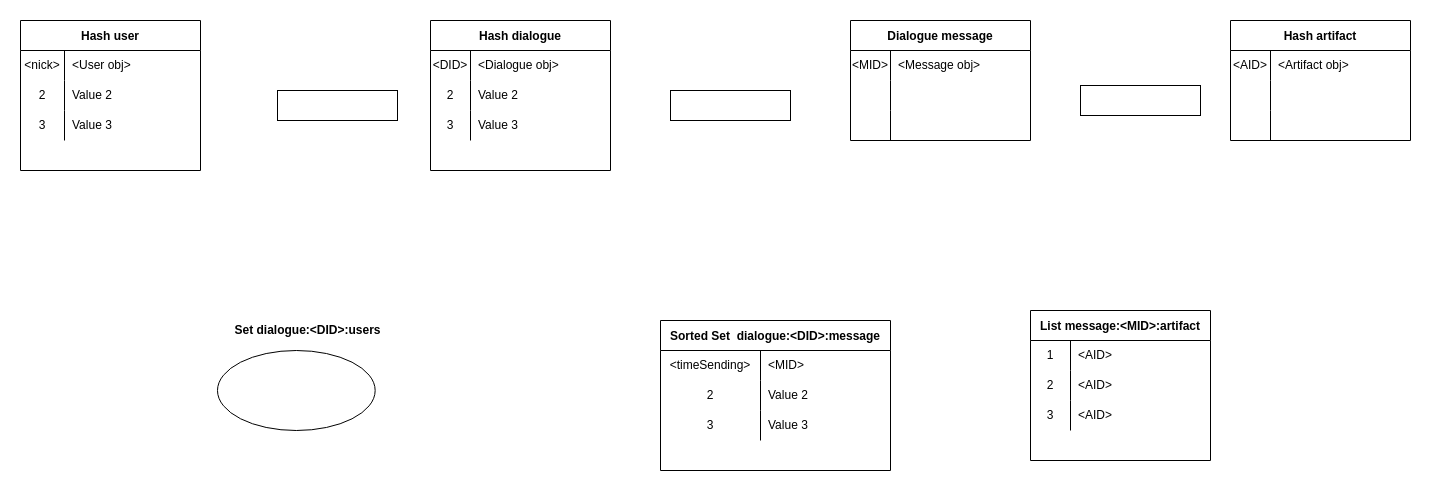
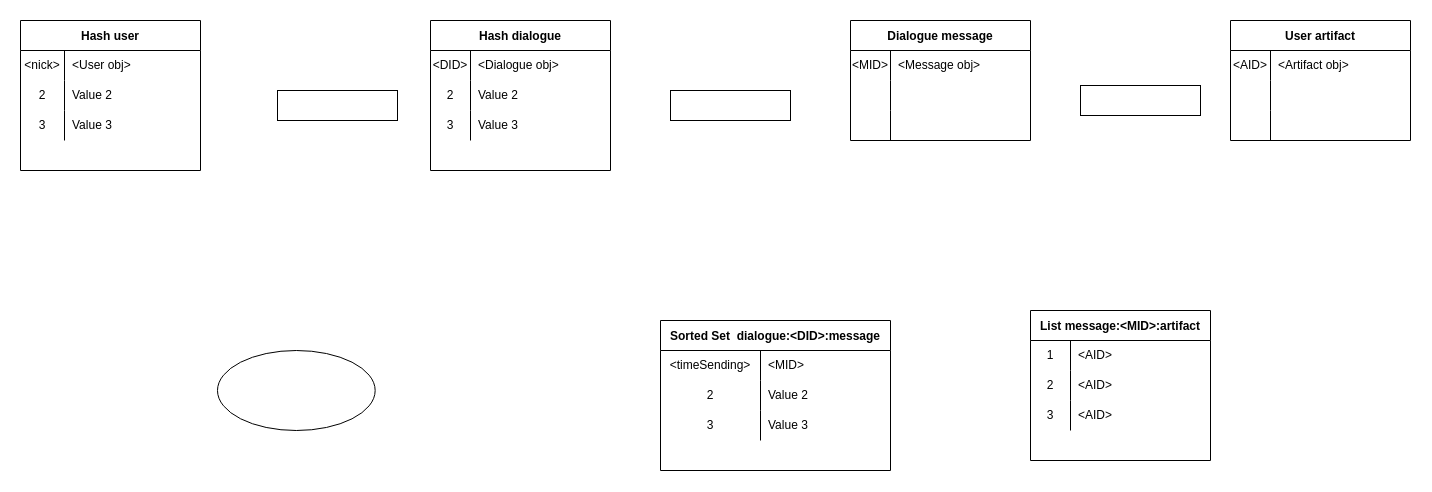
  <mxCell id="0" />
  <mxCell id="1" parent="0" />
  <mxCell id="2" value="Hash user" style="shape=table;startSize=30;container=1;collapsible=0;childLayout=tableLayout;fixedRows=1;rowLines=0;fontStyle=1;" parent="1" vertex="1"><mxGeometry x="20" y="20" width="180" height="150" as="geometry" /></mxCell>
  <mxCell id="3" value="" style="shape=tableRow;horizontal=0;startSize=0;swimlaneHead=0;swimlaneBody=0;top=0;left=0;bottom=0;right=0;collapsible=0;dropTarget=0;fillColor=none;points=[[0,0.5],[1,0.5]];portConstraint=eastwest;" parent="2" vertex="1"><mxGeometry y="30" width="180" height="30" as="geometry" /></mxCell>
  <mxCell id="4" value="&amp;lt;nick&amp;gt;" style="shape=partialRectangle;html=1;whiteSpace=wrap;connectable=0;fillColor=none;top=0;left=0;bottom=0;right=0;overflow=hidden;pointerEvents=1;" parent="3" vertex="1"><mxGeometry width="44" height="30" as="geometry"><mxRectangle width="44" height="30" as="alternateBounds" /></mxGeometry></mxCell>
  <mxCell id="5" value="&amp;lt;User obj&amp;gt;" style="shape=partialRectangle;html=1;whiteSpace=wrap;connectable=0;fillColor=none;top=0;left=0;bottom=0;right=0;align=left;spacingLeft=6;overflow=hidden;" parent="3" vertex="1"><mxGeometry x="44" width="136" height="30" as="geometry"><mxRectangle width="136" height="30" as="alternateBounds" /></mxGeometry></mxCell>
  <mxCell id="6" value="" style="shape=tableRow;horizontal=0;startSize=0;swimlaneHead=0;swimlaneBody=0;top=0;left=0;bottom=0;right=0;collapsible=0;dropTarget=0;fillColor=none;points=[[0,0.5],[1,0.5]];portConstraint=eastwest;" parent="2" vertex="1"><mxGeometry y="60" width="180" height="30" as="geometry" /></mxCell>
  <mxCell id="7" value="2" style="shape=partialRectangle;html=1;whiteSpace=wrap;connectable=0;fillColor=none;top=0;left=0;bottom=0;right=0;overflow=hidden;" parent="6" vertex="1"><mxGeometry width="44" height="30" as="geometry"><mxRectangle width="44" height="30" as="alternateBounds" /></mxGeometry></mxCell>
  <mxCell id="8" value="Value 2" style="shape=partialRectangle;html=1;whiteSpace=wrap;connectable=0;fillColor=none;top=0;left=0;bottom=0;right=0;align=left;spacingLeft=6;overflow=hidden;" parent="6" vertex="1"><mxGeometry x="44" width="136" height="30" as="geometry"><mxRectangle width="136" height="30" as="alternateBounds" /></mxGeometry></mxCell>
  <mxCell id="9" value="" style="shape=tableRow;horizontal=0;startSize=0;swimlaneHead=0;swimlaneBody=0;top=0;left=0;bottom=0;right=0;collapsible=0;dropTarget=0;fillColor=none;points=[[0,0.5],[1,0.5]];portConstraint=eastwest;" parent="2" vertex="1"><mxGeometry y="90" width="180" height="30" as="geometry" /></mxCell>
  <mxCell id="10" value="3" style="shape=partialRectangle;html=1;whiteSpace=wrap;connectable=0;fillColor=none;top=0;left=0;bottom=0;right=0;overflow=hidden;" parent="9" vertex="1"><mxGeometry width="44" height="30" as="geometry"><mxRectangle width="44" height="30" as="alternateBounds" /></mxGeometry></mxCell>
  <mxCell id="11" value="Value 3" style="shape=partialRectangle;html=1;whiteSpace=wrap;connectable=0;fillColor=none;top=0;left=0;bottom=0;right=0;align=left;spacingLeft=6;overflow=hidden;" parent="9" vertex="1"><mxGeometry x="44" width="136" height="30" as="geometry"><mxRectangle width="136" height="30" as="alternateBounds" /></mxGeometry></mxCell>
  <mxCell id="12" value="Hash dialogue" style="shape=table;startSize=30;container=1;collapsible=0;childLayout=tableLayout;fixedRows=1;rowLines=0;fontStyle=1;" parent="1" vertex="1"><mxGeometry x="430" y="20" width="180" height="150" as="geometry" /></mxCell>
  <mxCell id="13" value="" style="shape=tableRow;horizontal=0;startSize=0;swimlaneHead=0;swimlaneBody=0;top=0;left=0;bottom=0;right=0;collapsible=0;dropTarget=0;fillColor=none;points=[[0,0.5],[1,0.5]];portConstraint=eastwest;" parent="12" vertex="1"><mxGeometry y="30" width="180" height="30" as="geometry" /></mxCell>
  <mxCell id="14" value="&amp;lt;DID&amp;gt;" style="shape=partialRectangle;html=1;whiteSpace=wrap;connectable=0;fillColor=none;top=0;left=0;bottom=0;right=0;overflow=hidden;pointerEvents=1;" parent="13" vertex="1"><mxGeometry width="40" height="30" as="geometry"><mxRectangle width="40" height="30" as="alternateBounds" /></mxGeometry></mxCell>
  <mxCell id="15" value="&amp;lt;Dialogue obj&amp;gt;" style="shape=partialRectangle;html=1;whiteSpace=wrap;connectable=0;fillColor=none;top=0;left=0;bottom=0;right=0;align=left;spacingLeft=6;overflow=hidden;" parent="13" vertex="1"><mxGeometry x="40" width="140" height="30" as="geometry"><mxRectangle width="140" height="30" as="alternateBounds" /></mxGeometry></mxCell>
  <mxCell id="16" value="" style="shape=tableRow;horizontal=0;startSize=0;swimlaneHead=0;swimlaneBody=0;top=0;left=0;bottom=0;right=0;collapsible=0;dropTarget=0;fillColor=none;points=[[0,0.5],[1,0.5]];portConstraint=eastwest;" parent="12" vertex="1"><mxGeometry y="60" width="180" height="30" as="geometry" /></mxCell>
  <mxCell id="17" value="2" style="shape=partialRectangle;html=1;whiteSpace=wrap;connectable=0;fillColor=none;top=0;left=0;bottom=0;right=0;overflow=hidden;" parent="16" vertex="1"><mxGeometry width="40" height="30" as="geometry"><mxRectangle width="40" height="30" as="alternateBounds" /></mxGeometry></mxCell>
  <mxCell id="18" value="Value 2" style="shape=partialRectangle;html=1;whiteSpace=wrap;connectable=0;fillColor=none;top=0;left=0;bottom=0;right=0;align=left;spacingLeft=6;overflow=hidden;" parent="16" vertex="1"><mxGeometry x="40" width="140" height="30" as="geometry"><mxRectangle width="140" height="30" as="alternateBounds" /></mxGeometry></mxCell>
  <mxCell id="19" value="" style="shape=tableRow;horizontal=0;startSize=0;swimlaneHead=0;swimlaneBody=0;top=0;left=0;bottom=0;right=0;collapsible=0;dropTarget=0;fillColor=none;points=[[0,0.5],[1,0.5]];portConstraint=eastwest;" parent="12" vertex="1"><mxGeometry y="90" width="180" height="30" as="geometry" /></mxCell>
  <mxCell id="20" value="3" style="shape=partialRectangle;html=1;whiteSpace=wrap;connectable=0;fillColor=none;top=0;left=0;bottom=0;right=0;overflow=hidden;" parent="19" vertex="1"><mxGeometry width="40" height="30" as="geometry"><mxRectangle width="40" height="30" as="alternateBounds" /></mxGeometry></mxCell>
  <mxCell id="21" value="Value 3" style="shape=partialRectangle;html=1;whiteSpace=wrap;connectable=0;fillColor=none;top=0;left=0;bottom=0;right=0;align=left;spacingLeft=6;overflow=hidden;" parent="19" vertex="1"><mxGeometry x="40" width="140" height="30" as="geometry"><mxRectangle width="140" height="30" as="alternateBounds" /></mxGeometry></mxCell>
  <mxCell id="22" value="Dialogue message" style="shape=table;startSize=30;container=1;collapsible=0;childLayout=tableLayout;fixedRows=1;rowLines=0;fontStyle=1;" parent="1" vertex="1"><mxGeometry x="850" y="20" width="180" height="120" as="geometry" /></mxCell>
  <mxCell id="23" value="" style="shape=tableRow;horizontal=0;startSize=0;swimlaneHead=0;swimlaneBody=0;top=0;left=0;bottom=0;right=0;collapsible=0;dropTarget=0;fillColor=none;points=[[0,0.5],[1,0.5]];portConstraint=eastwest;" parent="22" vertex="1"><mxGeometry y="30" width="180" height="30" as="geometry" /></mxCell>
  <mxCell id="24" value="&amp;lt;MID&amp;gt;" style="shape=partialRectangle;html=1;whiteSpace=wrap;connectable=0;fillColor=none;top=0;left=0;bottom=0;right=0;overflow=hidden;pointerEvents=1;" parent="23" vertex="1"><mxGeometry width="40" height="30" as="geometry"><mxRectangle width="40" height="30" as="alternateBounds" /></mxGeometry></mxCell>
  <mxCell id="25" value="&amp;lt;Message obj&amp;gt;" style="shape=partialRectangle;html=1;whiteSpace=wrap;connectable=0;fillColor=none;top=0;left=0;bottom=0;right=0;align=left;spacingLeft=6;overflow=hidden;" parent="23" vertex="1"><mxGeometry x="40" width="140" height="30" as="geometry"><mxRectangle width="140" height="30" as="alternateBounds" /></mxGeometry></mxCell>
  <mxCell id="26" value="" style="shape=tableRow;horizontal=0;startSize=0;swimlaneHead=0;swimlaneBody=0;top=0;left=0;bottom=0;right=0;collapsible=0;dropTarget=0;fillColor=none;points=[[0,0.5],[1,0.5]];portConstraint=eastwest;" parent="22" vertex="1"><mxGeometry y="60" width="180" height="30" as="geometry" /></mxCell>
  <mxCell id="27" value="" style="shape=partialRectangle;html=1;whiteSpace=wrap;connectable=0;fillColor=none;top=0;left=0;bottom=0;right=0;overflow=hidden;" parent="26" vertex="1"><mxGeometry width="40" height="30" as="geometry"><mxRectangle width="40" height="30" as="alternateBounds" /></mxGeometry></mxCell>
  <mxCell id="28" value="" style="shape=partialRectangle;html=1;whiteSpace=wrap;connectable=0;fillColor=none;top=0;left=0;bottom=0;right=0;align=left;spacingLeft=6;overflow=hidden;" parent="26" vertex="1"><mxGeometry x="40" width="140" height="30" as="geometry"><mxRectangle width="140" height="30" as="alternateBounds" /></mxGeometry></mxCell>
  <mxCell id="29" value="" style="shape=tableRow;horizontal=0;startSize=0;swimlaneHead=0;swimlaneBody=0;top=0;left=0;bottom=0;right=0;collapsible=0;dropTarget=0;fillColor=none;points=[[0,0.5],[1,0.5]];portConstraint=eastwest;" parent="22" vertex="1"><mxGeometry y="90" width="180" height="30" as="geometry" /></mxCell>
  <mxCell id="30" value="" style="shape=partialRectangle;html=1;whiteSpace=wrap;connectable=0;fillColor=none;top=0;left=0;bottom=0;right=0;overflow=hidden;" parent="29" vertex="1"><mxGeometry width="40" height="30" as="geometry"><mxRectangle width="40" height="30" as="alternateBounds" /></mxGeometry></mxCell>
  <mxCell id="31" value="" style="shape=partialRectangle;html=1;whiteSpace=wrap;connectable=0;fillColor=none;top=0;left=0;bottom=0;right=0;align=left;spacingLeft=6;overflow=hidden;" parent="29" vertex="1"><mxGeometry x="40" width="140" height="30" as="geometry"><mxRectangle width="140" height="30" as="alternateBounds" /></mxGeometry></mxCell>
  <mxCell id="32" value="Sorted Set  dialogue:&lt;DID&gt;:message" style="shape=table;startSize=30;container=1;collapsible=0;childLayout=tableLayout;fixedRows=1;rowLines=0;fontStyle=1;" parent="1" vertex="1"><mxGeometry x="660" y="320" width="230" height="150" as="geometry" /></mxCell>
  <mxCell id="33" value="" style="shape=tableRow;horizontal=0;startSize=0;swimlaneHead=0;swimlaneBody=0;top=0;left=0;bottom=0;right=0;collapsible=0;dropTarget=0;fillColor=none;points=[[0,0.5],[1,0.5]];portConstraint=eastwest;" parent="32" vertex="1"><mxGeometry y="30" width="230" height="30" as="geometry" /></mxCell>
  <mxCell id="34" value="&amp;lt;timeSending&amp;gt;" style="shape=partialRectangle;html=1;whiteSpace=wrap;connectable=0;fillColor=none;top=0;left=0;bottom=0;right=0;overflow=hidden;pointerEvents=1;" parent="33" vertex="1"><mxGeometry width="100" height="30" as="geometry"><mxRectangle width="100" height="30" as="alternateBounds" /></mxGeometry></mxCell>
  <mxCell id="35" value="&amp;lt;MID&amp;gt;" style="shape=partialRectangle;html=1;whiteSpace=wrap;connectable=0;fillColor=none;top=0;left=0;bottom=0;right=0;align=left;spacingLeft=6;overflow=hidden;" parent="33" vertex="1"><mxGeometry x="100" width="130" height="30" as="geometry"><mxRectangle width="130" height="30" as="alternateBounds" /></mxGeometry></mxCell>
  <mxCell id="36" value="" style="shape=tableRow;horizontal=0;startSize=0;swimlaneHead=0;swimlaneBody=0;top=0;left=0;bottom=0;right=0;collapsible=0;dropTarget=0;fillColor=none;points=[[0,0.5],[1,0.5]];portConstraint=eastwest;" parent="32" vertex="1"><mxGeometry y="60" width="230" height="30" as="geometry" /></mxCell>
  <mxCell id="37" value="2" style="shape=partialRectangle;html=1;whiteSpace=wrap;connectable=0;fillColor=none;top=0;left=0;bottom=0;right=0;overflow=hidden;" parent="36" vertex="1"><mxGeometry width="100" height="30" as="geometry"><mxRectangle width="100" height="30" as="alternateBounds" /></mxGeometry></mxCell>
  <mxCell id="38" value="Value 2" style="shape=partialRectangle;html=1;whiteSpace=wrap;connectable=0;fillColor=none;top=0;left=0;bottom=0;right=0;align=left;spacingLeft=6;overflow=hidden;" parent="36" vertex="1"><mxGeometry x="100" width="130" height="30" as="geometry"><mxRectangle width="130" height="30" as="alternateBounds" /></mxGeometry></mxCell>
  <mxCell id="39" value="" style="shape=tableRow;horizontal=0;startSize=0;swimlaneHead=0;swimlaneBody=0;top=0;left=0;bottom=0;right=0;collapsible=0;dropTarget=0;fillColor=none;points=[[0,0.5],[1,0.5]];portConstraint=eastwest;" parent="32" vertex="1"><mxGeometry y="90" width="230" height="30" as="geometry" /></mxCell>
  <mxCell id="40" value="3" style="shape=partialRectangle;html=1;whiteSpace=wrap;connectable=0;fillColor=none;top=0;left=0;bottom=0;right=0;overflow=hidden;" parent="39" vertex="1"><mxGeometry width="100" height="30" as="geometry"><mxRectangle width="100" height="30" as="alternateBounds" /></mxGeometry></mxCell>
  <mxCell id="41" value="Value 3" style="shape=partialRectangle;html=1;whiteSpace=wrap;connectable=0;fillColor=none;top=0;left=0;bottom=0;right=0;align=left;spacingLeft=6;overflow=hidden;" parent="39" vertex="1"><mxGeometry x="100" width="130" height="30" as="geometry"><mxRectangle width="130" height="30" as="alternateBounds" /></mxGeometry></mxCell>
- <mxCell id="42" value="Hash artifact" style="shape=table;startSize=30;container=1;collapsible=0;childLayout=tableLayout;fixedRows=1;rowLines=0;fontStyle=1;" parent="1" vertex="1"><mxGeometry x="1230" y="20" width="180" height="120" as="geometry" /></mxCell>
+ <mxCell id="42" value="User artifact" style="shape=table;startSize=30;container=1;collapsible=0;childLayout=tableLayout;fixedRows=1;rowLines=0;fontStyle=1;" parent="1" vertex="1"><mxGeometry x="1230" y="20" width="180" height="120" as="geometry" /></mxCell>
  <mxCell id="43" value="" style="shape=tableRow;horizontal=0;startSize=0;swimlaneHead=0;swimlaneBody=0;top=0;left=0;bottom=0;right=0;collapsible=0;dropTarget=0;fillColor=none;points=[[0,0.5],[1,0.5]];portConstraint=eastwest;" parent="42" vertex="1"><mxGeometry y="30" width="180" height="30" as="geometry" /></mxCell>
  <mxCell id="44" value="&amp;lt;AID&amp;gt;" style="shape=partialRectangle;html=1;whiteSpace=wrap;connectable=0;fillColor=none;top=0;left=0;bottom=0;right=0;overflow=hidden;pointerEvents=1;" parent="43" vertex="1"><mxGeometry width="40" height="30" as="geometry"><mxRectangle width="40" height="30" as="alternateBounds" /></mxGeometry></mxCell>
  <mxCell id="45" value="&amp;lt;Artifact obj&amp;gt;" style="shape=partialRectangle;html=1;whiteSpace=wrap;connectable=0;fillColor=none;top=0;left=0;bottom=0;right=0;align=left;spacingLeft=6;overflow=hidden;" parent="43" vertex="1"><mxGeometry x="40" width="140" height="30" as="geometry"><mxRectangle width="140" height="30" as="alternateBounds" /></mxGeometry></mxCell>
  <mxCell id="46" value="" style="shape=tableRow;horizontal=0;startSize=0;swimlaneHead=0;swimlaneBody=0;top=0;left=0;bottom=0;right=0;collapsible=0;dropTarget=0;fillColor=none;points=[[0,0.5],[1,0.5]];portConstraint=eastwest;" parent="42" vertex="1"><mxGeometry y="60" width="180" height="30" as="geometry" /></mxCell>
  <mxCell id="47" value="" style="shape=partialRectangle;html=1;whiteSpace=wrap;connectable=0;fillColor=none;top=0;left=0;bottom=0;right=0;overflow=hidden;" parent="46" vertex="1"><mxGeometry width="40" height="30" as="geometry"><mxRectangle width="40" height="30" as="alternateBounds" /></mxGeometry></mxCell>
  <mxCell id="48" value="" style="shape=partialRectangle;html=1;whiteSpace=wrap;connectable=0;fillColor=none;top=0;left=0;bottom=0;right=0;align=left;spacingLeft=6;overflow=hidden;" parent="46" vertex="1"><mxGeometry x="40" width="140" height="30" as="geometry"><mxRectangle width="140" height="30" as="alternateBounds" /></mxGeometry></mxCell>
  <mxCell id="49" value="" style="shape=tableRow;horizontal=0;startSize=0;swimlaneHead=0;swimlaneBody=0;top=0;left=0;bottom=0;right=0;collapsible=0;dropTarget=0;fillColor=none;points=[[0,0.5],[1,0.5]];portConstraint=eastwest;" parent="42" vertex="1"><mxGeometry y="90" width="180" height="30" as="geometry" /></mxCell>
  <mxCell id="50" value="" style="shape=partialRectangle;html=1;whiteSpace=wrap;connectable=0;fillColor=none;top=0;left=0;bottom=0;right=0;overflow=hidden;" parent="49" vertex="1"><mxGeometry width="40" height="30" as="geometry"><mxRectangle width="40" height="30" as="alternateBounds" /></mxGeometry></mxCell>
  <mxCell id="51" value="" style="shape=partialRectangle;html=1;whiteSpace=wrap;connectable=0;fillColor=none;top=0;left=0;bottom=0;right=0;align=left;spacingLeft=6;overflow=hidden;" parent="49" vertex="1"><mxGeometry x="40" width="140" height="30" as="geometry"><mxRectangle width="140" height="30" as="alternateBounds" /></mxGeometry></mxCell>
  <mxCell id="52" value="List message:&lt;MID&gt;:artifact" style="shape=table;startSize=30;container=1;collapsible=0;childLayout=tableLayout;fixedRows=1;rowLines=0;fontStyle=1;" parent="1" vertex="1"><mxGeometry x="1030" y="310" width="180" height="150" as="geometry" /></mxCell>
  <mxCell id="53" value="" style="shape=tableRow;horizontal=0;startSize=0;swimlaneHead=0;swimlaneBody=0;top=0;left=0;bottom=0;right=0;collapsible=0;dropTarget=0;fillColor=none;points=[[0,0.5],[1,0.5]];portConstraint=eastwest;" parent="52" vertex="1"><mxGeometry y="30" width="180" height="30" as="geometry" /></mxCell>
  <mxCell id="54" value="1" style="shape=partialRectangle;html=1;whiteSpace=wrap;connectable=0;fillColor=none;top=0;left=0;bottom=0;right=0;overflow=hidden;pointerEvents=1;" parent="53" vertex="1"><mxGeometry width="40" height="30" as="geometry"><mxRectangle width="40" height="30" as="alternateBounds" /></mxGeometry></mxCell>
  <mxCell id="55" value="&amp;lt;AID&amp;gt;" style="shape=partialRectangle;html=1;whiteSpace=wrap;connectable=0;fillColor=none;top=0;left=0;bottom=0;right=0;align=left;spacingLeft=6;overflow=hidden;" parent="53" vertex="1"><mxGeometry x="40" width="140" height="30" as="geometry"><mxRectangle width="140" height="30" as="alternateBounds" /></mxGeometry></mxCell>
  <mxCell id="56" value="" style="shape=tableRow;horizontal=0;startSize=0;swimlaneHead=0;swimlaneBody=0;top=0;left=0;bottom=0;right=0;collapsible=0;dropTarget=0;fillColor=none;points=[[0,0.5],[1,0.5]];portConstraint=eastwest;" parent="52" vertex="1"><mxGeometry y="60" width="180" height="30" as="geometry" /></mxCell>
  <mxCell id="57" value="2" style="shape=partialRectangle;html=1;whiteSpace=wrap;connectable=0;fillColor=none;top=0;left=0;bottom=0;right=0;overflow=hidden;" parent="56" vertex="1"><mxGeometry width="40" height="30" as="geometry"><mxRectangle width="40" height="30" as="alternateBounds" /></mxGeometry></mxCell>
  <mxCell id="58" value="&amp;lt;AID&amp;gt;" style="shape=partialRectangle;html=1;whiteSpace=wrap;connectable=0;fillColor=none;top=0;left=0;bottom=0;right=0;align=left;spacingLeft=6;overflow=hidden;" parent="56" vertex="1"><mxGeometry x="40" width="140" height="30" as="geometry"><mxRectangle width="140" height="30" as="alternateBounds" /></mxGeometry></mxCell>
  <mxCell id="59" value="" style="shape=tableRow;horizontal=0;startSize=0;swimlaneHead=0;swimlaneBody=0;top=0;left=0;bottom=0;right=0;collapsible=0;dropTarget=0;fillColor=none;points=[[0,0.5],[1,0.5]];portConstraint=eastwest;" parent="52" vertex="1"><mxGeometry y="90" width="180" height="30" as="geometry" /></mxCell>
  <mxCell id="60" value="3" style="shape=partialRectangle;html=1;whiteSpace=wrap;connectable=0;fillColor=none;top=0;left=0;bottom=0;right=0;overflow=hidden;" parent="59" vertex="1"><mxGeometry width="40" height="30" as="geometry"><mxRectangle width="40" height="30" as="alternateBounds" /></mxGeometry></mxCell>
  <mxCell id="61" value="&amp;lt;AID&amp;gt;" style="shape=partialRectangle;html=1;whiteSpace=wrap;connectable=0;fillColor=none;top=0;left=0;bottom=0;right=0;align=left;spacingLeft=6;overflow=hidden;" parent="59" vertex="1"><mxGeometry x="40" width="140" height="30" as="geometry"><mxRectangle width="140" height="30" as="alternateBounds" /></mxGeometry></mxCell>
  <mxCell id="62" value="" style="group" parent="1" vertex="1" connectable="0"><mxGeometry x="277" y="50" width="120" height="70" as="geometry" /></mxCell>
  <mxCell id="63" value="" style="rounded=0;whiteSpace=wrap;html=1;" parent="62" vertex="1"><mxGeometry y="40" width="120" height="30" as="geometry" /></mxCell>
  <mxCell id="64" value="" style="group" parent="1" vertex="1" connectable="0"><mxGeometry x="670" y="50" width="120" height="70" as="geometry" /></mxCell>
  <mxCell id="65" value="" style="rounded=0;whiteSpace=wrap;html=1;" parent="64" vertex="1"><mxGeometry y="40" width="120" height="30" as="geometry" /></mxCell>
  <mxCell id="66" value="" style="group" parent="1" vertex="1" connectable="0"><mxGeometry x="1080" y="45" width="120" height="70" as="geometry" /></mxCell>
  <mxCell id="67" value="" style="rounded=0;whiteSpace=wrap;html=1;" parent="66" vertex="1"><mxGeometry y="40" width="120" height="30" as="geometry" /></mxCell>
  <mxCell id="68" value="" style="group" vertex="1" connectable="0" parent="1"><mxGeometry x="217" y="320" width="180" height="110" as="geometry" /></mxCell>
  <mxCell id="69" value="" style="ellipse;whiteSpace=wrap;html=1;" vertex="1" parent="68"><mxGeometry y="30" width="157.664" height="80" as="geometry" /></mxCell>
- <mxCell id="70" value="&lt;b&gt;Set dialogue:&amp;lt;DID&amp;gt;:users&lt;/b&gt;" style="text;html=1;align=center;verticalAlign=middle;resizable=0;points=[];autosize=1;strokeColor=none;fillColor=none;" vertex="1" parent="68"><mxGeometry x="10.001" width="160" height="20" as="geometry" /></mxCell>
